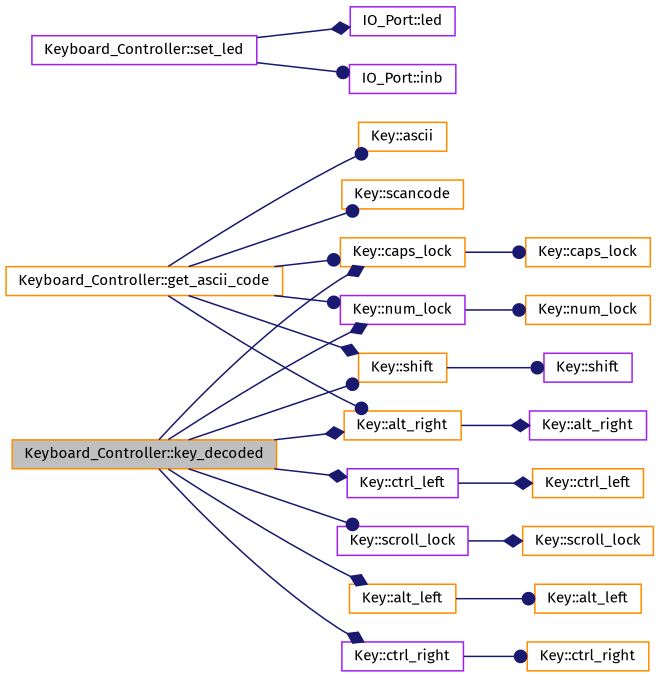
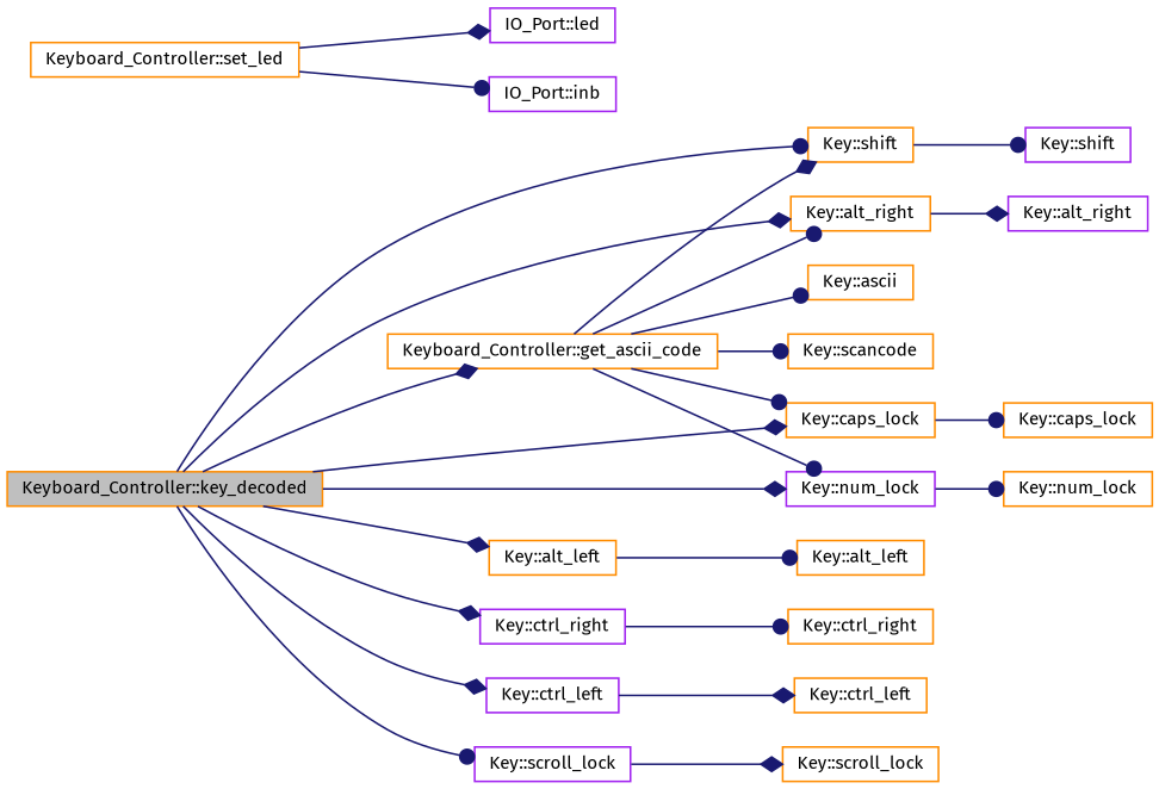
  digraph {
    fontname="Fira Sans"
    rankdir=LR
    node [color=darkorange fontname="Fira Sans" fontsize=10 shape=record]
    edge [arrowhead=dot color=midnightblue fontname="Fira Sans" fontsize=10 labelfontname=Helvetica labelfontsize=10 style=solid]
    n1 [fillcolor=grey75 fontcolor=black height=0.2 label="Keyboard_Controller::key_decoded" style=filled width=0.4]
    n2 [height=0.2 label="Key::shift" width=0.4]
    n3 [height=0.2 label="Key::alt_right" width=0.4]
    n4 [height=0.2 label="Key::alt_left" width=0.4]
    n5 [color=purple height=0.2 label="Key::ctrl_right" width=0.4]
    n6 [color=purple height=0.2 label="Key::ctrl_left" width=0.4]
    n7 [height=0.2 label="Key::caps_lock" width=0.4]
    n8 [color=purple height=0.2 label="Key::scroll_lock" width=0.4]
    n9 [height=0.2 label="Keyboard_Controller::get_ascii_code" width=0.4]
    n10 [color=purple height=0.2 label="Key::num_lock" width=0.4]
    n11 [color=purple height=0.2 label="Key::shift" width=0.4]
    n12 [color=purple height=0.2 label="Key::alt_right" width=0.4]
    n13 [height=0.2 label="Key::alt_left" width=0.4]
    n14 [height=0.2 label="Key::ctrl_right" width=0.4]
    n15 [height=0.2 label="Key::ctrl_left" width=0.4]
    n16 [height=0.2 label="Key::caps_lock" width=0.4]
-   n17 [color=purple height=0.2 label="Keyboard_Controller::set_led" width=0.4]
+   n17 [height=0.2 label="Keyboard_Controller::set_led" width=0.4]
    n18 [color=purple height=0.2 label="IO_Port::led" width=0.4]
    n19 [color=purple height=0.2 label="IO_Port::inb" width=0.4]
    n20 [height=0.2 label="Key::scroll_lock" width=0.4]
    n21 [height=0.2 label="Key::ascii" width=0.4]
    n22 [height=0.2 label="Key::scancode" width=0.4]
    n23 [height=0.2 label="Key::num_lock" width=0.4]
    n1 -> n2
    n1 -> n3 [arrowhead=diamond]
    n1 -> n4 [arrowhead=diamond]
    n1 -> n5 [arrowhead=diamond]
    n1 -> n6 [arrowhead=diamond]
    n1 -> n7 [arrowhead=diamond]
    n1 -> n8
+   n1 -> n9 [arrowhead=diamond]
    n1 -> n10 [arrowhead=diamond]
    n2 -> n11
    n3 -> n12 [arrowhead=diamond]
    n4 -> n13
    n5 -> n14
    n6 -> n15 [arrowhead=diamond]
    n7 -> n16
    n8 -> n20 [arrowhead=diamond]
    n9 -> n2 [arrowhead=diamond]
    n9 -> n3
    n9 -> n7
    n9 -> n10
    n9 -> n21
    n9 -> n22
    n10 -> n23
    n17 -> n18 [arrowhead=diamond]
    n17 -> n19
  }
